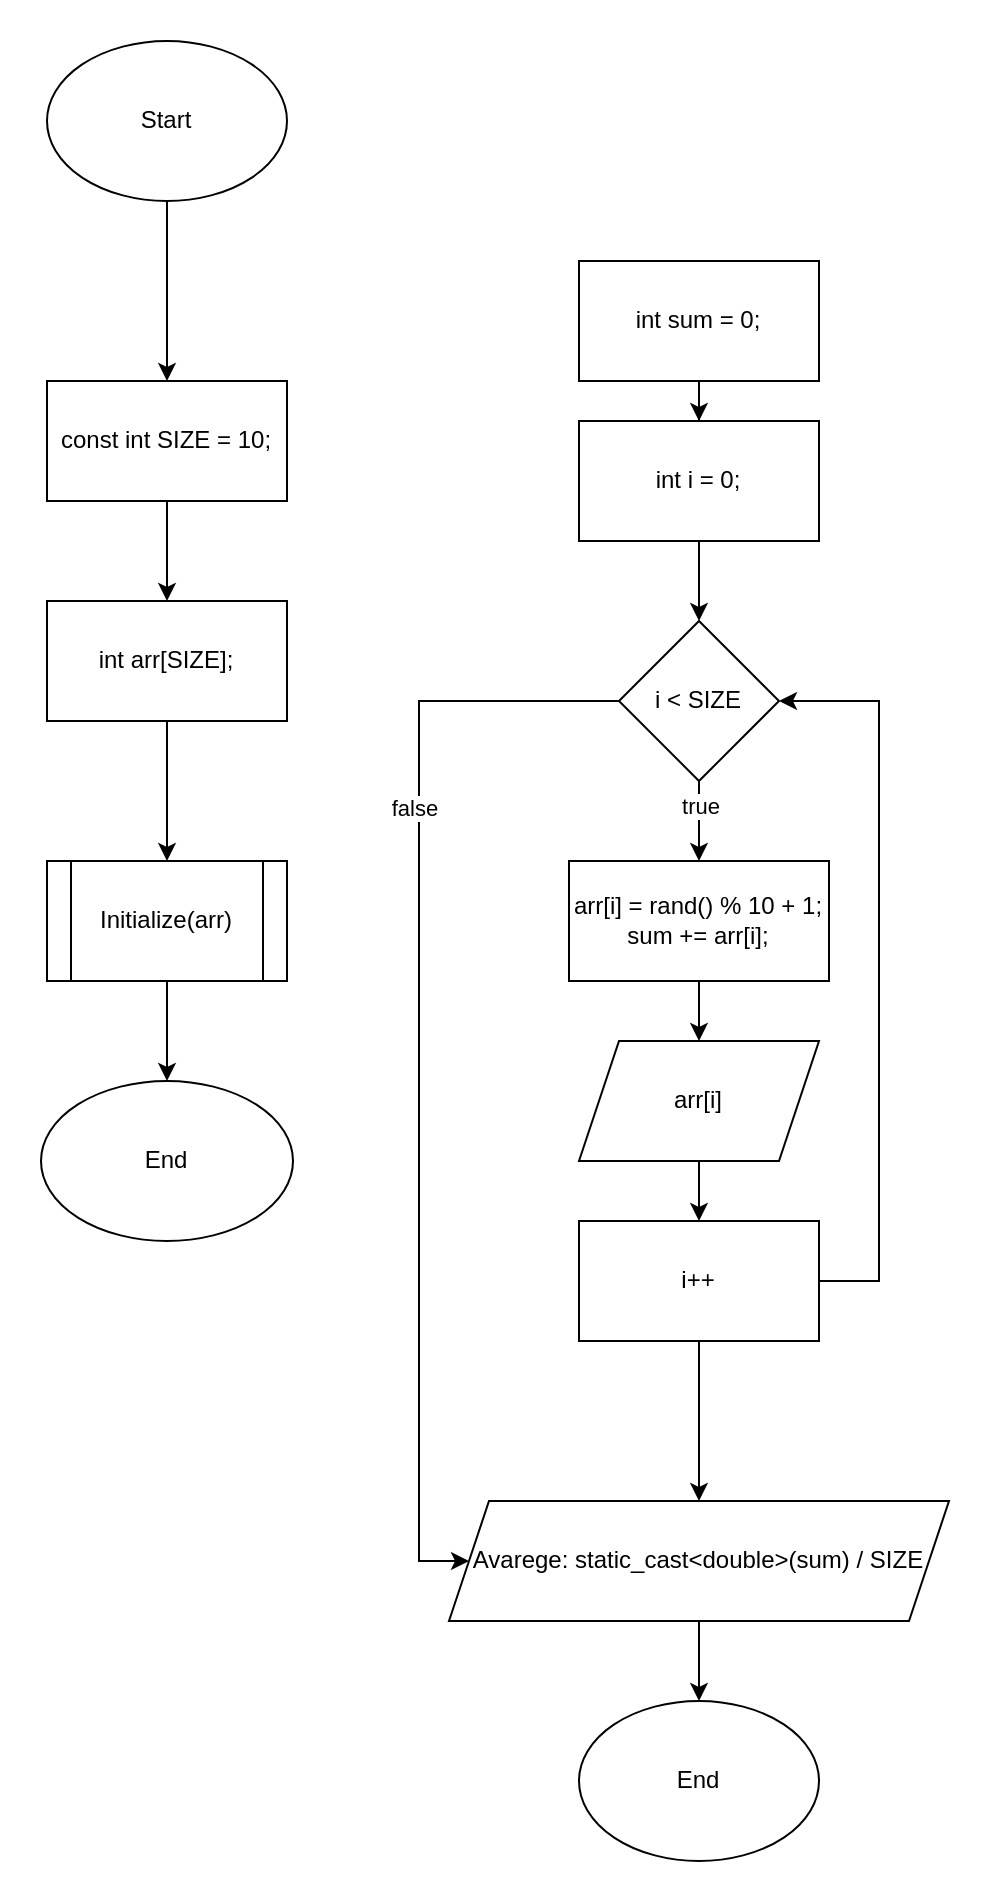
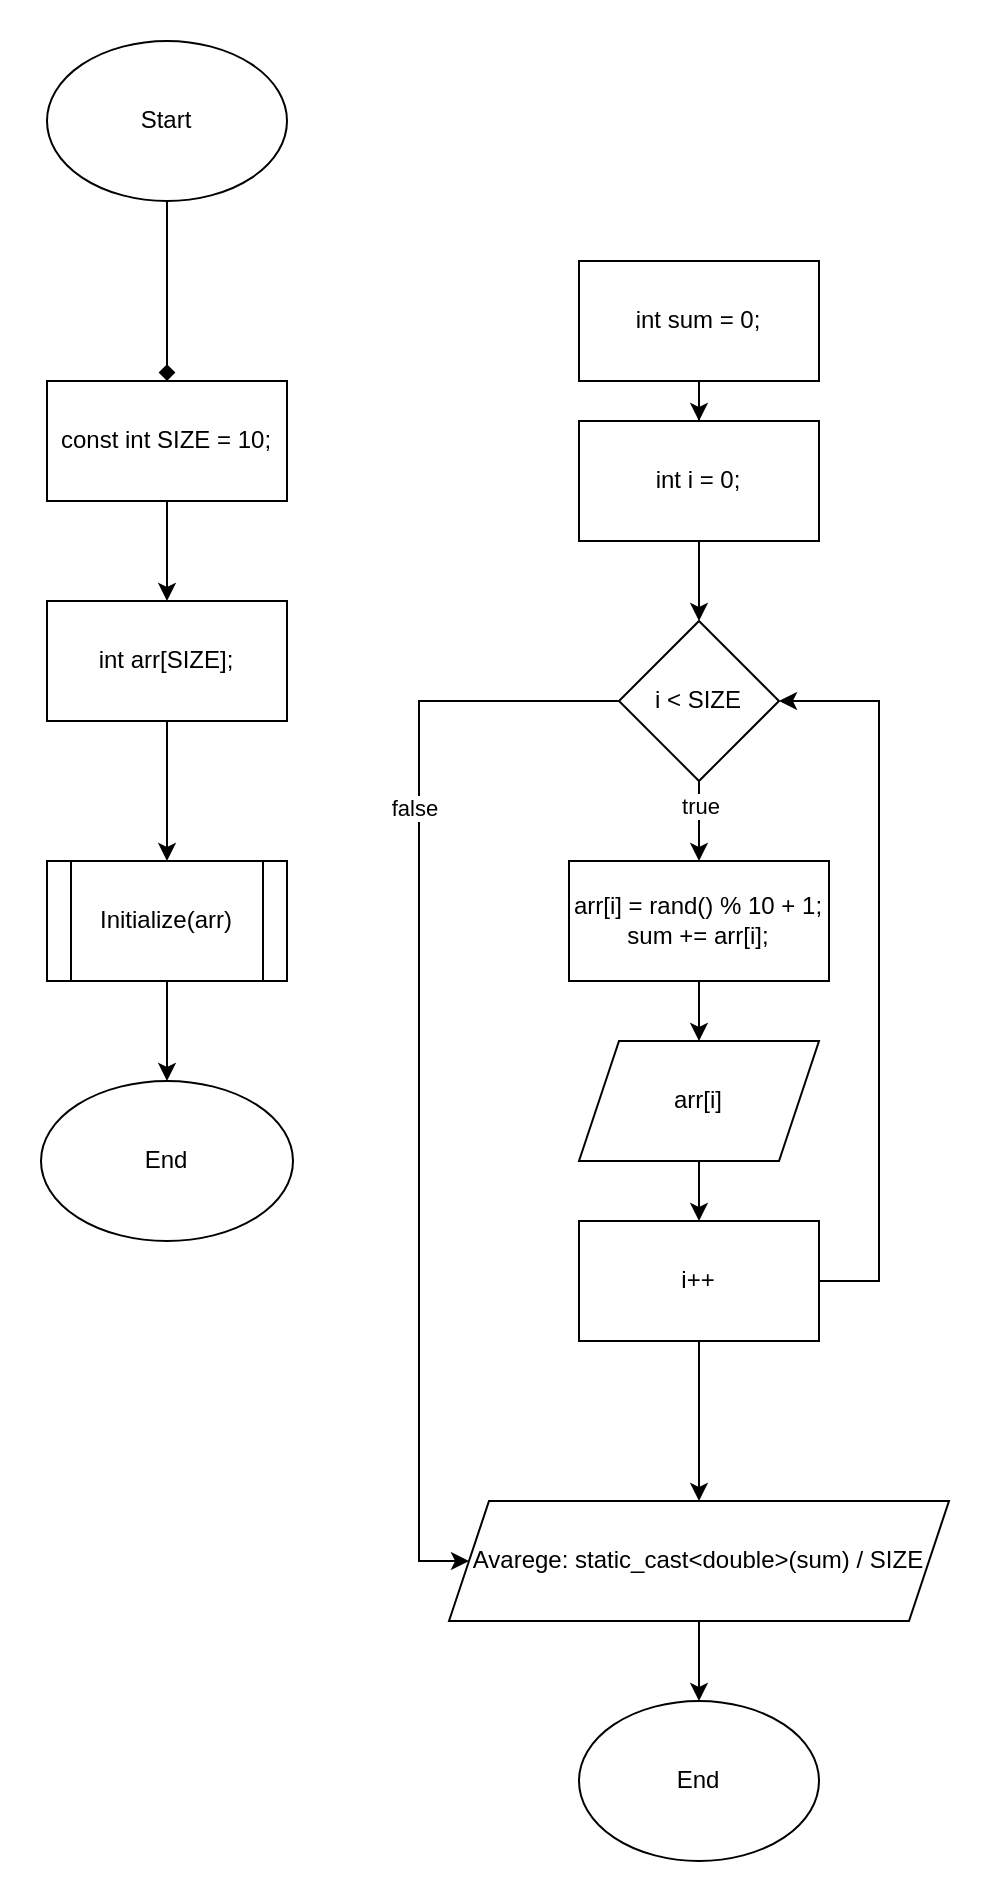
  <mxCell id="0" />
  <mxCell id="1" parent="0" />
- <mxCell id="2" value="" style="edgeStyle=orthogonalEdgeStyle;rounded=0;orthogonalLoop=1;jettySize=auto;html=1;" edge="1" parent="1" source="3" target="5"><mxGeometry relative="1" as="geometry" /></mxCell>
+ <mxCell id="2" value="" style="edgeStyle=orthogonalEdgeStyle;rounded=0;orthogonalLoop=1;jettySize=auto;html=1;endArrow=diamond;" edge="1" parent="1" source="3" target="5"><mxGeometry relative="1" as="geometry" /></mxCell>
  <mxCell id="3" value="Start" style="ellipse;whiteSpace=wrap;html=1;" vertex="1" parent="1"><mxGeometry x="23" y="20" width="120" height="80" as="geometry" /></mxCell>
  <mxCell id="4" value="" style="edgeStyle=orthogonalEdgeStyle;rounded=0;orthogonalLoop=1;jettySize=auto;html=1;" edge="1" parent="1" source="5" target="7"><mxGeometry relative="1" as="geometry" /></mxCell>
  <mxCell id="5" value="const int SIZE = 10;" style="whiteSpace=wrap;html=1;" vertex="1" parent="1"><mxGeometry x="23" y="190" width="120" height="60" as="geometry" /></mxCell>
  <mxCell id="6" value="" style="edgeStyle=orthogonalEdgeStyle;rounded=0;orthogonalLoop=1;jettySize=auto;html=1;" edge="1" parent="1" source="7" target="9"><mxGeometry relative="1" as="geometry" /></mxCell>
  <mxCell id="7" value="int arr[SIZE];" style="whiteSpace=wrap;html=1;" vertex="1" parent="1"><mxGeometry x="23" y="300" width="120" height="60" as="geometry" /></mxCell>
  <mxCell id="8" value="" style="edgeStyle=orthogonalEdgeStyle;rounded=0;orthogonalLoop=1;jettySize=auto;html=1;" edge="1" parent="1" source="9" target="10"><mxGeometry relative="1" as="geometry" /></mxCell>
  <mxCell id="9" value="Initialize(arr)" style="shape=process;whiteSpace=wrap;html=1;backgroundOutline=1;" vertex="1" parent="1"><mxGeometry x="23" y="430" width="120" height="60" as="geometry" /></mxCell>
  <mxCell id="10" value="End" style="ellipse;whiteSpace=wrap;html=1;" vertex="1" parent="1"><mxGeometry x="20" y="540" width="126" height="80" as="geometry" /></mxCell>
  <mxCell id="11" value="" style="edgeStyle=orthogonalEdgeStyle;rounded=0;orthogonalLoop=1;jettySize=auto;html=1;" edge="1" parent="1" source="12" target="14"><mxGeometry relative="1" as="geometry" /></mxCell>
  <mxCell id="12" value="int sum = 0;" style="whiteSpace=wrap;html=1;" vertex="1" parent="1"><mxGeometry x="289" y="130" width="120" height="60" as="geometry" /></mxCell>
  <mxCell id="13" value="" style="edgeStyle=orthogonalEdgeStyle;rounded=0;orthogonalLoop=1;jettySize=auto;html=1;" edge="1" parent="1" source="14" target="19"><mxGeometry relative="1" as="geometry" /></mxCell>
  <mxCell id="14" value="int i = 0;" style="whiteSpace=wrap;html=1;" vertex="1" parent="1"><mxGeometry x="289" y="210" width="120" height="60" as="geometry" /></mxCell>
  <mxCell id="15" value="" style="edgeStyle=orthogonalEdgeStyle;rounded=0;orthogonalLoop=1;jettySize=auto;html=1;" edge="1" parent="1" source="19" target="21"><mxGeometry relative="1" as="geometry" /></mxCell>
  <mxCell id="16" value="true" style="edgeLabel;html=1;align=center;verticalAlign=middle;resizable=0;points=[];" vertex="1" connectable="0" parent="15"><mxGeometry x="-0.4" relative="1" as="geometry"><mxPoint as="offset" /></mxGeometry></mxCell>
  <mxCell id="17" style="edgeStyle=orthogonalEdgeStyle;rounded=0;orthogonalLoop=1;jettySize=auto;html=1;entryX=0;entryY=0.5;entryDx=0;entryDy=0;" edge="1" parent="1" source="19" target="29"><mxGeometry relative="1" as="geometry"><Array as="points"><mxPoint x="209" y="350" /><mxPoint x="209" y="780" /></Array></mxGeometry></mxCell>
  <mxCell id="18" value="false" style="edgeLabel;html=1;align=center;verticalAlign=middle;resizable=0;points=[];" vertex="1" connectable="0" parent="17"><mxGeometry x="-0.45" y="-3" relative="1" as="geometry"><mxPoint as="offset" /></mxGeometry></mxCell>
  <mxCell id="19" value="i &amp;lt; SIZE" style="rhombus;whiteSpace=wrap;html=1;" vertex="1" parent="1"><mxGeometry x="309" y="310" width="80" height="80" as="geometry" /></mxCell>
  <mxCell id="20" value="" style="edgeStyle=orthogonalEdgeStyle;rounded=0;orthogonalLoop=1;jettySize=auto;html=1;" edge="1" parent="1" source="21" target="23"><mxGeometry relative="1" as="geometry" /></mxCell>
  <mxCell id="21" value="arr[i] = rand() % 10 + 1;&lt;div&gt;sum += arr[i];&lt;/div&gt;" style="whiteSpace=wrap;html=1;" vertex="1" parent="1"><mxGeometry x="284" y="430" width="130" height="60" as="geometry" /></mxCell>
  <mxCell id="22" value="" style="edgeStyle=orthogonalEdgeStyle;rounded=0;orthogonalLoop=1;jettySize=auto;html=1;" edge="1" parent="1" source="23" target="26"><mxGeometry relative="1" as="geometry" /></mxCell>
  <mxCell id="23" value="arr[i]" style="shape=parallelogram;perimeter=parallelogramPerimeter;whiteSpace=wrap;html=1;fixedSize=1;" vertex="1" parent="1"><mxGeometry x="289" y="520" width="120" height="60" as="geometry" /></mxCell>
  <mxCell id="24" style="edgeStyle=orthogonalEdgeStyle;rounded=0;orthogonalLoop=1;jettySize=auto;html=1;entryX=1;entryY=0.5;entryDx=0;entryDy=0;" edge="1" parent="1" source="26" target="19"><mxGeometry relative="1" as="geometry"><Array as="points"><mxPoint x="439" y="640" /><mxPoint x="439" y="350" /></Array></mxGeometry></mxCell>
  <mxCell id="25" value="" style="edgeStyle=orthogonalEdgeStyle;rounded=0;orthogonalLoop=1;jettySize=auto;html=1;" edge="1" parent="1" source="26" target="29"><mxGeometry relative="1" as="geometry" /></mxCell>
  <mxCell id="26" value="i++" style="whiteSpace=wrap;html=1;" vertex="1" parent="1"><mxGeometry x="289" y="610" width="120" height="60" as="geometry" /></mxCell>
  <mxCell id="27" value="End" style="ellipse;whiteSpace=wrap;html=1;" vertex="1" parent="1"><mxGeometry x="289" y="850" width="120" height="80" as="geometry" /></mxCell>
  <mxCell id="28" style="edgeStyle=orthogonalEdgeStyle;rounded=0;orthogonalLoop=1;jettySize=auto;html=1;" edge="1" parent="1" source="29" target="27"><mxGeometry relative="1" as="geometry" /></mxCell>
  <mxCell id="29" value="Avarege:&amp;nbsp;static_cast&amp;lt;double&amp;gt;(sum) / SIZE" style="shape=parallelogram;perimeter=parallelogramPerimeter;whiteSpace=wrap;html=1;fixedSize=1;" vertex="1" parent="1"><mxGeometry x="224" y="750" width="250" height="60" as="geometry" /></mxCell>
